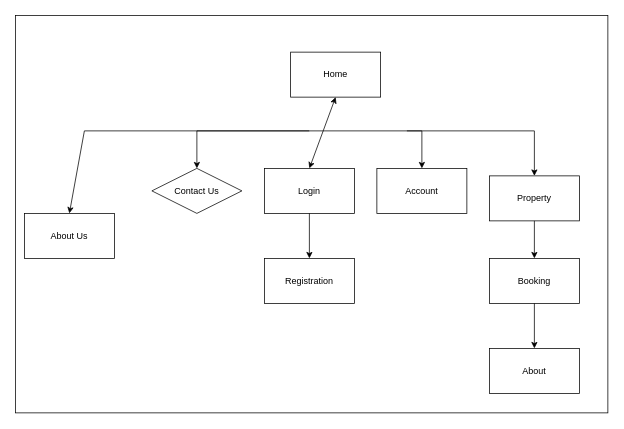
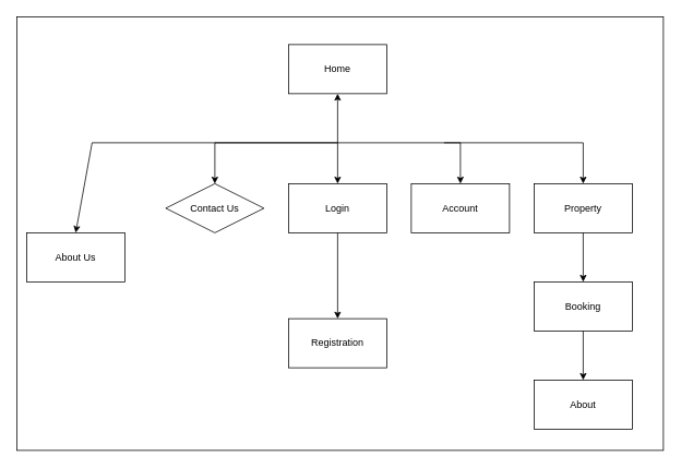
  <mxCell id="0" />
  <mxCell id="1" parent="0" />
  <mxCell id="2" value="" style="rounded=0;whiteSpace=wrap;html=1;" vertex="1" parent="1"><mxGeometry x="20" y="20" width="790" height="530" as="geometry" /></mxCell>
- <mxCell id="3" value="Home" style="rounded=0;whiteSpace=wrap;html=1;" vertex="1" parent="1"><mxGeometry x="387" y="69" width="120" height="60" as="geometry" /></mxCell>
+ <mxCell id="3" value="Home" style="rounded=0;whiteSpace=wrap;html=1;" vertex="1" parent="1"><mxGeometry x="352" y="54" width="120" height="60" as="geometry" /></mxCell>
  <mxCell id="4" value="About Us" style="rounded=0;whiteSpace=wrap;html=1;" vertex="1" parent="1"><mxGeometry x="32" y="284" width="120" height="60" as="geometry" /></mxCell>
  <mxCell id="5" value="Contact Us" style="rhombus;whiteSpace=wrap;html=1;" vertex="1" parent="1"><mxGeometry x="202" y="224" width="120" height="60" as="geometry" /></mxCell>
  <mxCell id="6" value="Login" style="rounded=0;whiteSpace=wrap;html=1;" vertex="1" parent="1"><mxGeometry x="352" y="224" width="120" height="60" as="geometry" /></mxCell>
  <mxCell id="7" value="Account" style="rounded=0;whiteSpace=wrap;html=1;" vertex="1" parent="1"><mxGeometry x="502" y="224" width="120" height="60" as="geometry" /></mxCell>
- <mxCell id="8" value="Registration" style="rounded=0;whiteSpace=wrap;html=1;" vertex="1" parent="1"><mxGeometry x="352" y="344" width="120" height="60" as="geometry" /></mxCell>
- <mxCell id="9" value="Property" style="rounded=0;whiteSpace=wrap;html=1;" vertex="1" parent="1"><mxGeometry x="652" y="234" width="120" height="60" as="geometry" /></mxCell>
+ <mxCell id="8" value="Registration" style="rounded=0;whiteSpace=wrap;html=1;" vertex="1" parent="1"><mxGeometry x="352" y="389" width="120" height="60" as="geometry" /></mxCell>
+ <mxCell id="9" value="Property" style="rounded=0;whiteSpace=wrap;html=1;" vertex="1" parent="1"><mxGeometry x="652" y="224" width="120" height="60" as="geometry" /></mxCell>
  <mxCell id="10" value="Booking" style="rounded=0;whiteSpace=wrap;html=1;" vertex="1" parent="1"><mxGeometry x="652" y="344" width="120" height="60" as="geometry" /></mxCell>
  <mxCell id="11" value="About" style="rounded=0;whiteSpace=wrap;html=1;" vertex="1" parent="1"><mxGeometry x="652" y="464" width="120" height="60" as="geometry" /></mxCell>
  <mxCell id="12" value="" style="endArrow=classic;html=1;rounded=0;entryX=0.5;entryY=1;entryDx=0;entryDy=0;exitX=0.5;exitY=0;exitDx=0;exitDy=0;startArrow=classic;startFill=1;" edge="1" parent="1" source="6" target="3"><mxGeometry width="50" height="50" relative="1" as="geometry"><mxPoint x="602" y="334" as="sourcePoint" /><mxPoint x="652" y="284" as="targetPoint" /></mxGeometry></mxCell>
  <mxCell id="13" value="" style="endArrow=none;html=1;rounded=0;exitX=0.5;exitY=0;exitDx=0;exitDy=0;startArrow=classic;startFill=1;" edge="1" parent="1" source="4"><mxGeometry width="50" height="50" relative="1" as="geometry"><mxPoint x="422" y="234" as="sourcePoint" /><mxPoint x="412" y="174" as="targetPoint" /><Array as="points"><mxPoint x="112" y="174" /></Array></mxGeometry></mxCell>
  <mxCell id="14" value="" style="endArrow=none;html=1;rounded=0;exitX=0.5;exitY=0;exitDx=0;exitDy=0;startArrow=classic;startFill=1;" edge="1" parent="1" source="5"><mxGeometry width="50" height="50" relative="1" as="geometry"><mxPoint x="122" y="234" as="sourcePoint" /><mxPoint x="412" y="174" as="targetPoint" /><Array as="points"><mxPoint x="262" y="174" /></Array></mxGeometry></mxCell>
  <mxCell id="15" value="" style="endArrow=none;html=1;rounded=0;exitX=0.5;exitY=0;exitDx=0;exitDy=0;startArrow=classic;startFill=1;" edge="1" parent="1" source="7"><mxGeometry width="50" height="50" relative="1" as="geometry"><mxPoint x="272" y="234" as="sourcePoint" /><mxPoint x="412" y="174" as="targetPoint" /><Array as="points"><mxPoint x="562" y="174" /></Array></mxGeometry></mxCell>
  <mxCell id="16" value="" style="endArrow=none;html=1;rounded=0;exitX=0.5;exitY=0;exitDx=0;exitDy=0;startArrow=classic;startFill=1;" edge="1" parent="1" source="9"><mxGeometry width="50" height="50" relative="1" as="geometry"><mxPoint x="722" y="224" as="sourcePoint" /><mxPoint x="542" y="174" as="targetPoint" /><Array as="points"><mxPoint x="712" y="174" /></Array></mxGeometry></mxCell>
  <mxCell id="17" value="" style="endArrow=none;html=1;rounded=0;exitX=0.5;exitY=0;exitDx=0;exitDy=0;startArrow=classic;startFill=1;entryX=0.5;entryY=1;entryDx=0;entryDy=0;" edge="1" parent="1" source="8" target="6"><mxGeometry width="50" height="50" relative="1" as="geometry"><mxPoint x="422" y="234" as="sourcePoint" /><mxPoint x="412" y="274" as="targetPoint" /></mxGeometry></mxCell>
  <mxCell id="18" value="" style="endArrow=none;html=1;rounded=0;exitX=0.5;exitY=0;exitDx=0;exitDy=0;startArrow=classic;startFill=1;entryX=0.5;entryY=1;entryDx=0;entryDy=0;" edge="1" parent="1" source="10" target="9"><mxGeometry width="50" height="50" relative="1" as="geometry"><mxPoint x="422" y="354" as="sourcePoint" /><mxPoint x="422" y="294" as="targetPoint" /></mxGeometry></mxCell>
  <mxCell id="19" value="" style="endArrow=none;html=1;rounded=0;exitX=0.5;exitY=0;exitDx=0;exitDy=0;startArrow=classic;startFill=1;entryX=0.5;entryY=1;entryDx=0;entryDy=0;" edge="1" parent="1" source="11" target="10"><mxGeometry width="50" height="50" relative="1" as="geometry"><mxPoint x="722" y="354" as="sourcePoint" /><mxPoint x="722" y="294" as="targetPoint" /></mxGeometry></mxCell>
